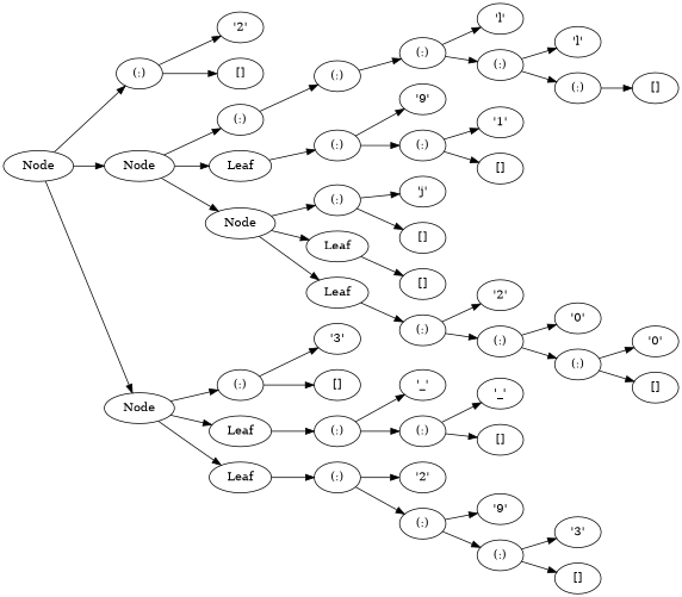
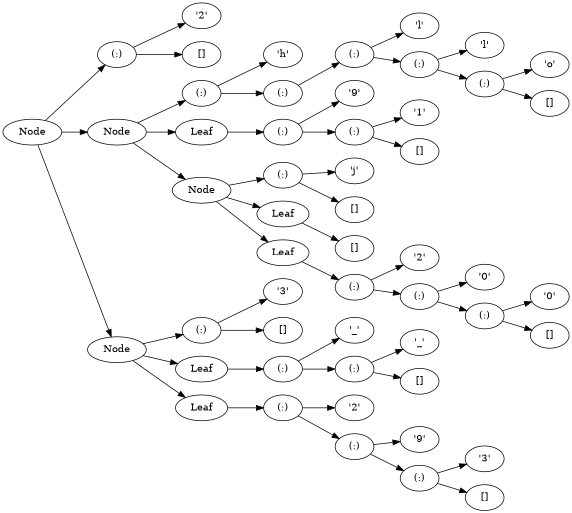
  digraph {
    rankdir=LR
    n1 [label=" Node "]
    n2 [label=" (:) "]
    n3 [label=" Node "]
    n4 [label=" Node "]
    n5 [label=" '2' "]
    n6 [label=" [] "]
    n7 [label=" (:) "]
    n8 [label=" Leaf "]
    n9 [label=" Node "]
    n10 [label=" (:) "]
    n11 [label=" Leaf "]
    n12 [label=" Leaf "]
+   n13 [label=" 'h' "]
    n14 [label=" (:) "]
    n15 [label=" (:) "]
    n16 [label=" (:) "]
    n17 [label=" Leaf "]
    n18 [label=" Leaf "]
    n19 [label=" '3' "]
    n20 [label=" [] "]
    n21 [label=" (:) "]
    n22 [label=" (:) "]
    n23 [label=" (:) "]
    n24 [label=" '9' "]
    n25 [label=" (:) "]
    n26 [label=" 'j' "]
    n27 [label=" [] "]
    n28 [label=" [] "]
    n29 [label=" (:) "]
    n30 [label=" 'l' "]
    n31 [label=" (:) "]
    n32 [label=" 'l' "]
    n33 [label=" (:) "]
+   n34 [label=" 'o' "]
    n35 [label=" [] "]
    n36 [label=" '1' "]
    n37 [label=" [] "]
    n38 [label=" '2' "]
    n39 [label=" (:) "]
    n40 [label=" '0' "]
    n41 [label=" (:) "]
    n42 [label=" '0' "]
    n43 [label=" [] "]
    n44 [label=" '_' "]
    n45 [label=" (:) "]
    n46 [label=" '2' "]
    n47 [label=" (:) "]
    n48 [label=" '_' "]
    n49 [label=" [] "]
    n50 [label=" '9' "]
    n51 [label=" (:) "]
    n52 [label=" '3' "]
    n53 [label=" [] "]
    n1 -> n2
    n1 -> n3
    n1 -> n4
    n2 -> n5
    n2 -> n6
    n3 -> n7
    n3 -> n8
    n3 -> n9
    n4 -> n10
    n4 -> n11
    n4 -> n12
+   n7 -> n13
    n7 -> n14
    n8 -> n15
    n9 -> n16
    n9 -> n17
    n9 -> n18
    n10 -> n19
    n10 -> n20
    n11 -> n21
    n12 -> n22
    n14 -> n23
    n15 -> n24
    n15 -> n25
    n16 -> n26
    n16 -> n27
    n17 -> n28
    n18 -> n29
    n21 -> n44
    n21 -> n45
    n22 -> n46
    n22 -> n47
    n23 -> n30
    n23 -> n31
    n25 -> n36
    n25 -> n37
    n29 -> n38
    n29 -> n39
    n31 -> n32
    n31 -> n33
+   n33 -> n34
    n33 -> n35
    n39 -> n40
    n39 -> n41
    n41 -> n42
    n41 -> n43
    n45 -> n48
    n45 -> n49
    n47 -> n50
    n47 -> n51
    n51 -> n52
    n51 -> n53
  }
